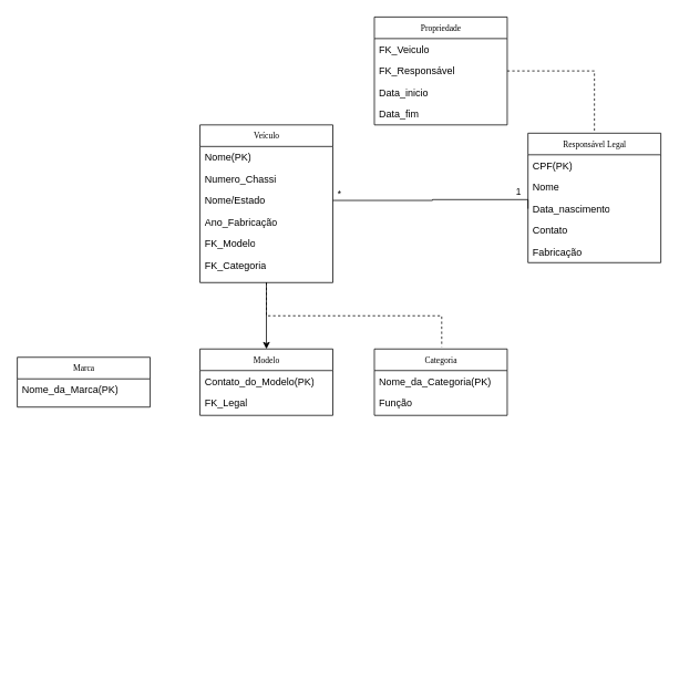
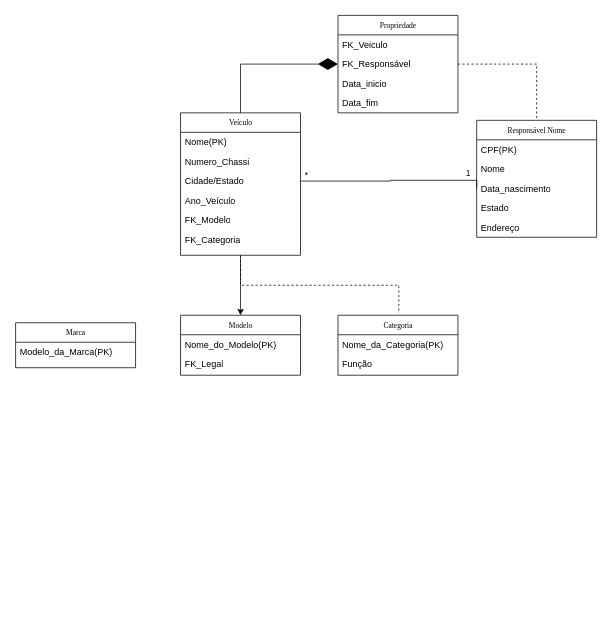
  <mxCell id="0" />
  <mxCell id="1" parent="0" />
  <mxCell id="2" style="edgeStyle=orthogonalEdgeStyle;rounded=0;html=1;dashed=1;labelBackgroundColor=none;startFill=0;endArrow=open;endFill=0;endSize=10;fontFamily=Verdana;fontSize=10;" parent="1" edge="1"><mxGeometry relative="1" as="geometry"><Array as="points"><mxPoint x="572" y="711" /></Array><mxPoint x="572" y="813" as="targetPoint" /></mxGeometry></mxCell>
  <mxCell id="3" value="Veículo" style="swimlane;html=1;fontStyle=0;childLayout=stackLayout;horizontal=1;startSize=26;fillColor=none;horizontalStack=0;resizeParent=1;resizeLast=0;collapsible=1;marginBottom=0;swimlaneFillColor=#ffffff;rounded=0;shadow=0;comic=0;labelBackgroundColor=none;strokeWidth=1;fontFamily=Verdana;fontSize=10;align=center;" parent="1" vertex="1"><mxGeometry x="240" y="150" width="160" height="190" as="geometry" /></mxCell>
  <mxCell id="4" value="Nome(PK)" style="text;html=1;strokeColor=none;fillColor=none;align=left;verticalAlign=top;spacingLeft=4;spacingRight=4;whiteSpace=wrap;overflow=hidden;rotatable=0;points=[[0,0.5],[1,0.5]];portConstraint=eastwest;" parent="3" vertex="1"><mxGeometry y="26" width="160" height="26" as="geometry" /></mxCell>
  <mxCell id="5" value="Numero_Chassi" style="text;html=1;strokeColor=none;fillColor=none;align=left;verticalAlign=top;spacingLeft=4;spacingRight=4;whiteSpace=wrap;overflow=hidden;rotatable=0;points=[[0,0.5],[1,0.5]];portConstraint=eastwest;" parent="3" vertex="1"><mxGeometry y="52" width="160" height="26" as="geometry" /></mxCell>
- <mxCell id="6" value="Nome/Estado&lt;div&gt;&lt;br&gt;&lt;div&gt;&lt;br&gt;&lt;/div&gt;&lt;/div&gt;" style="text;html=1;strokeColor=none;fillColor=none;align=left;verticalAlign=top;spacingLeft=4;spacingRight=4;whiteSpace=wrap;overflow=hidden;rotatable=0;points=[[0,0.5],[1,0.5]];portConstraint=eastwest;" parent="3" vertex="1"><mxGeometry y="78" width="160" height="26" as="geometry" /></mxCell>
- <mxCell id="7" value="Ano_Fabricação" style="text;html=1;strokeColor=none;fillColor=none;align=left;verticalAlign=top;spacingLeft=4;spacingRight=4;whiteSpace=wrap;overflow=hidden;rotatable=0;points=[[0,0.5],[1,0.5]];portConstraint=eastwest;" vertex="1" parent="3"><mxGeometry y="104" width="160" height="26" as="geometry" /></mxCell>
+ <mxCell id="6" value="Cidade/Estado&lt;div&gt;&lt;br&gt;&lt;div&gt;&lt;br&gt;&lt;/div&gt;&lt;/div&gt;" style="text;html=1;strokeColor=none;fillColor=none;align=left;verticalAlign=top;spacingLeft=4;spacingRight=4;whiteSpace=wrap;overflow=hidden;rotatable=0;points=[[0,0.5],[1,0.5]];portConstraint=eastwest;" parent="3" vertex="1"><mxGeometry y="78" width="160" height="26" as="geometry" /></mxCell>
+ <mxCell id="7" value="Ano_Veículo" style="text;html=1;strokeColor=none;fillColor=none;align=left;verticalAlign=top;spacingLeft=4;spacingRight=4;whiteSpace=wrap;overflow=hidden;rotatable=0;points=[[0,0.5],[1,0.5]];portConstraint=eastwest;" vertex="1" parent="3"><mxGeometry y="104" width="160" height="26" as="geometry" /></mxCell>
  <mxCell id="8" value="&lt;div&gt;FK_Modelo&lt;/div&gt;" style="text;html=1;strokeColor=none;fillColor=none;align=left;verticalAlign=top;spacingLeft=4;spacingRight=4;whiteSpace=wrap;overflow=hidden;rotatable=0;points=[[0,0.5],[1,0.5]];portConstraint=eastwest;" vertex="1" parent="3"><mxGeometry y="130" width="160" height="26" as="geometry" /></mxCell>
  <mxCell id="9" value="&lt;div&gt;FK_Categoria&lt;/div&gt;" style="text;html=1;strokeColor=none;fillColor=none;align=left;verticalAlign=top;spacingLeft=4;spacingRight=4;whiteSpace=wrap;overflow=hidden;rotatable=0;points=[[0,0.5],[1,0.5]];portConstraint=eastwest;" vertex="1" parent="3"><mxGeometry y="156" width="160" height="26" as="geometry" /></mxCell>
  <mxCell id="10" style="edgeStyle=orthogonalEdgeStyle;rounded=0;html=1;dashed=1;labelBackgroundColor=none;startFill=0;endArrow=open;endFill=0;endSize=10;fontFamily=Verdana;fontSize=10;" parent="1" edge="1"><mxGeometry relative="1" as="geometry"><Array as="points" /><mxPoint x="712" y="618" as="targetPoint" /></mxGeometry></mxCell>
  <mxCell id="11" style="edgeStyle=orthogonalEdgeStyle;rounded=0;html=1;dashed=1;labelBackgroundColor=none;startFill=0;endArrow=open;endFill=0;endSize=10;fontFamily=Verdana;fontSize=10;" parent="1" edge="1"><mxGeometry relative="1" as="geometry"><Array as="points"><mxPoint x="552" y="580" /></Array><mxPoint x="552" y="813" as="targetPoint" /></mxGeometry></mxCell>
  <mxCell id="12" value="Marca" style="swimlane;html=1;fontStyle=0;childLayout=stackLayout;horizontal=1;startSize=26;fillColor=none;horizontalStack=0;resizeParent=1;resizeLast=0;collapsible=1;marginBottom=0;swimlaneFillColor=#ffffff;rounded=0;shadow=0;comic=0;labelBackgroundColor=none;strokeWidth=1;fontFamily=Verdana;fontSize=10;align=center;" vertex="1" parent="1"><mxGeometry x="20" y="430" width="160" height="60" as="geometry" /></mxCell>
- <mxCell id="13" value="Nome_da_Marca(PK)" style="text;html=1;strokeColor=none;fillColor=none;align=left;verticalAlign=top;spacingLeft=4;spacingRight=4;whiteSpace=wrap;overflow=hidden;rotatable=0;points=[[0,0.5],[1,0.5]];portConstraint=eastwest;" vertex="1" parent="12"><mxGeometry y="26" width="160" height="26" as="geometry" /></mxCell>
+ <mxCell id="13" value="Modelo_da_Marca(PK)" style="text;html=1;strokeColor=none;fillColor=none;align=left;verticalAlign=top;spacingLeft=4;spacingRight=4;whiteSpace=wrap;overflow=hidden;rotatable=0;points=[[0,0.5],[1,0.5]];portConstraint=eastwest;" vertex="1" parent="12"><mxGeometry y="26" width="160" height="26" as="geometry" /></mxCell>
  <mxCell id="14" value="Categoria" style="swimlane;html=1;fontStyle=0;childLayout=stackLayout;horizontal=1;startSize=26;fillColor=none;horizontalStack=0;resizeParent=1;resizeLast=0;collapsible=1;marginBottom=0;swimlaneFillColor=#ffffff;rounded=0;shadow=0;comic=0;labelBackgroundColor=none;strokeWidth=1;fontFamily=Verdana;fontSize=10;align=center;" vertex="1" parent="1"><mxGeometry x="450" y="420" width="160" height="80" as="geometry" /></mxCell>
  <mxCell id="15" value="Nome_da_Categoria(PK)" style="text;html=1;strokeColor=none;fillColor=none;align=left;verticalAlign=top;spacingLeft=4;spacingRight=4;whiteSpace=wrap;overflow=hidden;rotatable=0;points=[[0,0.5],[1,0.5]];portConstraint=eastwest;" vertex="1" parent="14"><mxGeometry y="26" width="160" height="26" as="geometry" /></mxCell>
  <mxCell id="16" value="Função" style="text;html=1;strokeColor=none;fillColor=none;align=left;verticalAlign=top;spacingLeft=4;spacingRight=4;whiteSpace=wrap;overflow=hidden;rotatable=0;points=[[0,0.5],[1,0.5]];portConstraint=eastwest;" vertex="1" parent="14"><mxGeometry y="52" width="160" height="26" as="geometry" /></mxCell>
  <mxCell id="17" value="Modelo" style="swimlane;html=1;fontStyle=0;childLayout=stackLayout;horizontal=1;startSize=26;fillColor=none;horizontalStack=0;resizeParent=1;resizeLast=0;collapsible=1;marginBottom=0;swimlaneFillColor=#ffffff;rounded=0;shadow=0;comic=0;labelBackgroundColor=none;strokeWidth=1;fontFamily=Verdana;fontSize=10;align=center;" vertex="1" parent="1"><mxGeometry x="240" y="420" width="160" height="80" as="geometry" /></mxCell>
- <mxCell id="18" value="Contato_do_Modelo(PK)" style="text;html=1;strokeColor=none;fillColor=none;align=left;verticalAlign=top;spacingLeft=4;spacingRight=4;whiteSpace=wrap;overflow=hidden;rotatable=0;points=[[0,0.5],[1,0.5]];portConstraint=eastwest;" vertex="1" parent="17"><mxGeometry y="26" width="160" height="26" as="geometry" /></mxCell>
+ <mxCell id="18" value="Nome_do_Modelo(PK)" style="text;html=1;strokeColor=none;fillColor=none;align=left;verticalAlign=top;spacingLeft=4;spacingRight=4;whiteSpace=wrap;overflow=hidden;rotatable=0;points=[[0,0.5],[1,0.5]];portConstraint=eastwest;" vertex="1" parent="17"><mxGeometry y="26" width="160" height="26" as="geometry" /></mxCell>
  <mxCell id="19" value="FK_Legal" style="text;html=1;strokeColor=none;fillColor=none;align=left;verticalAlign=top;spacingLeft=4;spacingRight=4;whiteSpace=wrap;overflow=hidden;rotatable=0;points=[[0,0.5],[1,0.5]];portConstraint=eastwest;" vertex="1" parent="17"><mxGeometry y="52" width="160" height="26" as="geometry" /></mxCell>
- <mxCell id="20" value="Responsável Legal" style="swimlane;html=1;fontStyle=0;childLayout=stackLayout;horizontal=1;startSize=26;fillColor=none;horizontalStack=0;resizeParent=1;resizeLast=0;collapsible=1;marginBottom=0;swimlaneFillColor=#ffffff;rounded=0;shadow=0;comic=0;labelBackgroundColor=none;strokeWidth=1;fontFamily=Verdana;fontSize=10;align=center;" vertex="1" parent="1"><mxGeometry x="635" y="160" width="160" height="156" as="geometry" /></mxCell>
+ <mxCell id="20" value="Responsável Nome" style="swimlane;html=1;fontStyle=0;childLayout=stackLayout;horizontal=1;startSize=26;fillColor=none;horizontalStack=0;resizeParent=1;resizeLast=0;collapsible=1;marginBottom=0;swimlaneFillColor=#ffffff;rounded=0;shadow=0;comic=0;labelBackgroundColor=none;strokeWidth=1;fontFamily=Verdana;fontSize=10;align=center;" vertex="1" parent="1"><mxGeometry x="635" y="160" width="160" height="156" as="geometry" /></mxCell>
  <mxCell id="21" value="CPF(PK)" style="text;html=1;strokeColor=none;fillColor=none;align=left;verticalAlign=top;spacingLeft=4;spacingRight=4;whiteSpace=wrap;overflow=hidden;rotatable=0;points=[[0,0.5],[1,0.5]];portConstraint=eastwest;" vertex="1" parent="20"><mxGeometry y="26" width="160" height="26" as="geometry" /></mxCell>
  <mxCell id="22" value="Nome" style="text;html=1;strokeColor=none;fillColor=none;align=left;verticalAlign=top;spacingLeft=4;spacingRight=4;whiteSpace=wrap;overflow=hidden;rotatable=0;points=[[0,0.5],[1,0.5]];portConstraint=eastwest;" vertex="1" parent="20"><mxGeometry y="52" width="160" height="26" as="geometry" /></mxCell>
  <mxCell id="23" value="Data_nasci&lt;span style=&quot;color: rgba(0, 0, 0, 0); font-family: monospace; font-size: 0px; text-wrap: nowrap;&quot;&gt;%3CmxGraphModel%3E%3Croot%3E%3CmxCell%20id%3D%220%22%2F%3E%3CmxCell%20id%3D%221%22%20parent%3D%220%22%2F%3E%3CmxCell%20id%3D%222%22%20value%3D%22Data_inicio%26lt%3Bdiv%26gt%3B%26lt%3Bbr%26gt%3B%26lt%3B%2Fdiv%26gt%3B%22%20style%3D%22text%3Bhtml%3D1%3BstrokeColor%3Dnone%3BfillColor%3Dnone%3Balign%3Dleft%3BverticalAlign%3Dtop%3BspacingLeft%3D4%3BspacingRight%3D4%3BwhiteSpace%3Dwrap%3Boverflow%3Dhidden%3Brotatable%3D0%3Bpoints%3D%5B%5B0%2C0.5%5D%2C%5B1%2C0.5%5D%5D%3BportConstraint%3Deastwest%3B%22%20vertex%3D%221%22%20parent%3D%221%22%3E%3CmxGeometry%20x%3D%22480%22%20y%3D%22178%22%20width%3D%22160%22%20height%3D%2232%22%20as%3D%22geometry%22%2F%3E%3C%2FmxCell%3E%3C%2Froot%3E%3C%2FmxGraphModel%3E&lt;/span&gt;mento&lt;div&gt;&lt;br&gt;&lt;/div&gt;" style="text;html=1;strokeColor=none;fillColor=none;align=left;verticalAlign=top;spacingLeft=4;spacingRight=4;whiteSpace=wrap;overflow=hidden;rotatable=0;points=[[0,0.5],[1,0.5]];portConstraint=eastwest;" vertex="1" parent="20"><mxGeometry y="78" width="160" height="26" as="geometry" /></mxCell>
- <mxCell id="24" value="&lt;div&gt;Contato&lt;/div&gt;&lt;div&gt;&lt;br&gt;&lt;/div&gt;" style="text;html=1;strokeColor=none;fillColor=none;align=left;verticalAlign=top;spacingLeft=4;spacingRight=4;whiteSpace=wrap;overflow=hidden;rotatable=0;points=[[0,0.5],[1,0.5]];portConstraint=eastwest;" vertex="1" parent="20"><mxGeometry y="104" width="160" height="26" as="geometry" /></mxCell>
- <mxCell id="25" value="&lt;div&gt;Fabricação&amp;nbsp;&lt;/div&gt;&lt;div&gt;&lt;br&gt;&lt;/div&gt;" style="text;html=1;strokeColor=none;fillColor=none;align=left;verticalAlign=top;spacingLeft=4;spacingRight=4;whiteSpace=wrap;overflow=hidden;rotatable=0;points=[[0,0.5],[1,0.5]];portConstraint=eastwest;" vertex="1" parent="20"><mxGeometry y="130" width="160" height="26" as="geometry" /></mxCell>
+ <mxCell id="24" value="&lt;div&gt;Estado&lt;/div&gt;&lt;div&gt;&lt;br&gt;&lt;/div&gt;" style="text;html=1;strokeColor=none;fillColor=none;align=left;verticalAlign=top;spacingLeft=4;spacingRight=4;whiteSpace=wrap;overflow=hidden;rotatable=0;points=[[0,0.5],[1,0.5]];portConstraint=eastwest;" vertex="1" parent="20"><mxGeometry y="104" width="160" height="26" as="geometry" /></mxCell>
+ <mxCell id="25" value="&lt;div&gt;Endereço&amp;nbsp;&lt;/div&gt;&lt;div&gt;&lt;br&gt;&lt;/div&gt;" style="text;html=1;strokeColor=none;fillColor=none;align=left;verticalAlign=top;spacingLeft=4;spacingRight=4;whiteSpace=wrap;overflow=hidden;rotatable=0;points=[[0,0.5],[1,0.5]];portConstraint=eastwest;" vertex="1" parent="20"><mxGeometry y="130" width="160" height="26" as="geometry" /></mxCell>
  <mxCell id="26" value="Propriedade" style="swimlane;html=1;fontStyle=0;childLayout=stackLayout;horizontal=1;startSize=26;fillColor=none;horizontalStack=0;resizeParent=1;resizeLast=0;collapsible=1;marginBottom=0;swimlaneFillColor=#ffffff;rounded=0;shadow=0;comic=0;labelBackgroundColor=none;strokeWidth=1;fontFamily=Verdana;fontSize=10;align=center;" vertex="1" parent="1"><mxGeometry x="450" y="20" width="160" height="130" as="geometry" /></mxCell>
  <mxCell id="27" value="FK_Veiculo" style="text;html=1;strokeColor=none;fillColor=none;align=left;verticalAlign=top;spacingLeft=4;spacingRight=4;whiteSpace=wrap;overflow=hidden;rotatable=0;points=[[0,0.5],[1,0.5]];portConstraint=eastwest;" vertex="1" parent="26"><mxGeometry y="26" width="160" height="26" as="geometry" /></mxCell>
  <mxCell id="28" value="FK_Responsável&lt;div&gt;&lt;br&gt;&lt;/div&gt;" style="text;html=1;strokeColor=none;fillColor=none;align=left;verticalAlign=top;spacingLeft=4;spacingRight=4;whiteSpace=wrap;overflow=hidden;rotatable=0;points=[[0,0.5],[1,0.5]];portConstraint=eastwest;" vertex="1" parent="26"><mxGeometry y="52" width="160" height="26" as="geometry" /></mxCell>
  <mxCell id="29" value="&lt;div&gt;Data_inicio&lt;/div&gt;" style="text;html=1;strokeColor=none;fillColor=none;align=left;verticalAlign=top;spacingLeft=4;spacingRight=4;whiteSpace=wrap;overflow=hidden;rotatable=0;points=[[0,0.5],[1,0.5]];portConstraint=eastwest;" vertex="1" parent="26"><mxGeometry y="78" width="160" height="26" as="geometry" /></mxCell>
  <mxCell id="30" value="&lt;div&gt;Data_fim&lt;/div&gt;&lt;div&gt;&lt;br&gt;&lt;/div&gt;" style="text;html=1;strokeColor=none;fillColor=none;align=left;verticalAlign=top;spacingLeft=4;spacingRight=4;whiteSpace=wrap;overflow=hidden;rotatable=0;points=[[0,0.5],[1,0.5]];portConstraint=eastwest;" vertex="1" parent="26"><mxGeometry y="104" width="160" height="26" as="geometry" /></mxCell>
  <mxCell id="31" value="" style="endArrow=none;html=1;edgeStyle=orthogonalEdgeStyle;rounded=0;entryX=0;entryY=0.5;entryDx=0;entryDy=0;exitX=1;exitY=0.5;exitDx=0;exitDy=0;" edge="1" parent="1" source="6" target="23"><mxGeometry relative="1" as="geometry"><mxPoint x="430" y="310" as="sourcePoint" /><mxPoint x="590" y="310" as="targetPoint" /><Array as="points"><mxPoint x="520" y="241" /><mxPoint x="635" y="240" /></Array></mxGeometry></mxCell>
  <mxCell id="32" value="*" style="edgeLabel;resizable=0;html=1;align=left;verticalAlign=bottom;" connectable="0" vertex="1" parent="31"><mxGeometry x="-1" relative="1" as="geometry"><mxPoint x="4" as="offset" /></mxGeometry></mxCell>
  <mxCell id="33" value="1" style="edgeLabel;resizable=0;html=1;align=right;verticalAlign=bottom;" connectable="0" vertex="1" parent="31"><mxGeometry x="1" relative="1" as="geometry"><mxPoint x="-8" y="-12" as="offset" /></mxGeometry></mxCell>
+ <mxCell id="34" value="" style="endArrow=diamondThin;endFill=1;endSize=24;html=1;rounded=0;entryX=0;entryY=0.5;entryDx=0;entryDy=0;exitX=0.5;exitY=0;exitDx=0;exitDy=0;edgeStyle=orthogonalEdgeStyle;" edge="1" parent="1" source="3" target="28"><mxGeometry width="160" relative="1" as="geometry"><mxPoint x="342" y="80" as="sourcePoint" /><mxPoint x="502" y="80" as="targetPoint" /></mxGeometry></mxCell>
  <mxCell id="35" value="" style="endArrow=none;html=1;edgeStyle=orthogonalEdgeStyle;rounded=0;entryX=0.5;entryY=0;entryDx=0;entryDy=0;exitX=1;exitY=0.5;exitDx=0;exitDy=0;dashed=1;" edge="1" parent="1" source="28" target="20"><mxGeometry relative="1" as="geometry"><mxPoint x="342" y="80" as="sourcePoint" /><mxPoint x="502" y="80" as="targetPoint" /></mxGeometry></mxCell>
  <mxCell id="36" value="" style="endArrow=classic;html=1;edgeStyle=orthogonalEdgeStyle;rounded=0;exitX=0.5;exitY=1;exitDx=0;exitDy=0;entryX=0.5;entryY=0;entryDx=0;entryDy=0;" edge="1" parent="1" source="3" target="17"><mxGeometry relative="1" as="geometry"><mxPoint x="342" y="80" as="sourcePoint" /><mxPoint x="502" y="80" as="targetPoint" /></mxGeometry></mxCell>
  <mxCell id="37" value="" style="endArrow=none;html=1;edgeStyle=orthogonalEdgeStyle;rounded=0;exitX=0.5;exitY=1;exitDx=0;exitDy=0;entryX=0.507;entryY=-0.033;entryDx=0;entryDy=0;entryPerimeter=0;dashed=1;" edge="1" parent="1" source="3" target="14"><mxGeometry relative="1" as="geometry"><mxPoint x="342" y="380" as="sourcePoint" /><mxPoint x="502" y="380" as="targetPoint" /></mxGeometry></mxCell>
